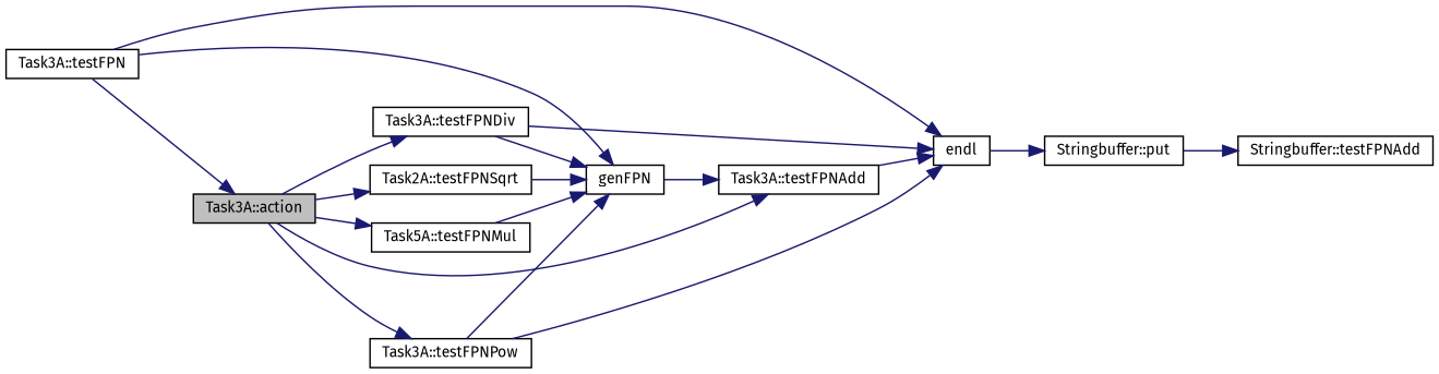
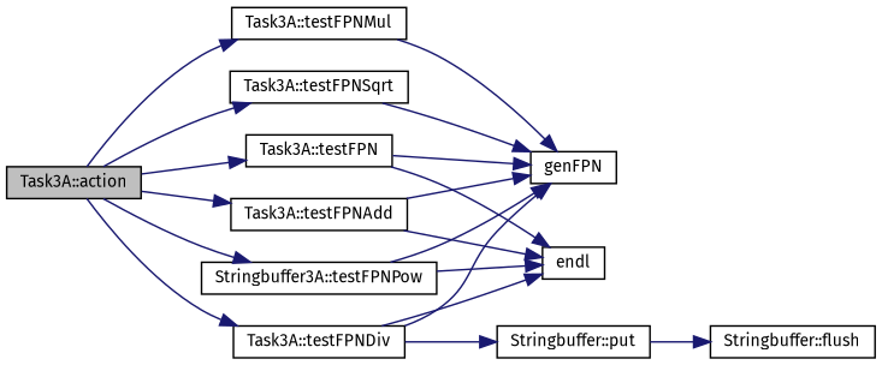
  digraph {
    fontname="Fira Sans"
    rankdir=LR
    node [color=black fontname="Fira Sans" fontsize=10 shape=record]
    edge [color=midnightblue fontname="Fira Sans" fontsize=10 labelfontname=FreeSans labelfontsize=10 style=solid]
    n1 [fillcolor=grey75 fontcolor=black height=0.2 label="Task3A::action" style=filled width=0.4]
    n2 [height=0.2 label="Task3A::testFPN" width=0.4]
    n3 [height=0.2 label="Task3A::testFPNAdd" width=0.4]
-   n4 [height=0.2 label="Task5A::testFPNMul" width=0.4]
+   n4 [height=0.2 label="Task3A::testFPNMul" width=0.4]
    n5 [height=0.2 label="Task3A::testFPNDiv" width=0.4]
-   n6 [height=0.2 label="Task3A::testFPNPow" width=0.4]
-   n7 [height=0.2 label="Task2A::testFPNSqrt" width=0.4]
+   n6 [height=0.2 label="Stringbuffer3A::testFPNPow" width=0.4]
+   n7 [height=0.2 label="Task3A::testFPNSqrt" width=0.4]
    n8 [height=0.2 label=genFPN width=0.4]
    n9 [height=0.2 label=endl width=0.4]
    n10 [height=0.2 label="Stringbuffer::put" width=0.4]
-   n11 [height=0.2 label="Stringbuffer::testFPNAdd" width=0.4]
-   n2 -> n1
+   n11 [height=0.2 label="Stringbuffer::flush" width=0.4]
+   n1 -> n2
    n1 -> n3
    n1 -> n4
    n1 -> n5
    n1 -> n6
    n1 -> n7
    n2 -> n8
    n2 -> n9
-   n8 -> n3
+   n3 -> n8
    n3 -> n9
    n4 -> n8
    n5 -> n8
    n5 -> n9
    n6 -> n8
    n6 -> n9
    n7 -> n8
-   n9 -> n10
+   n5 -> n10
    n10 -> n11
  }
